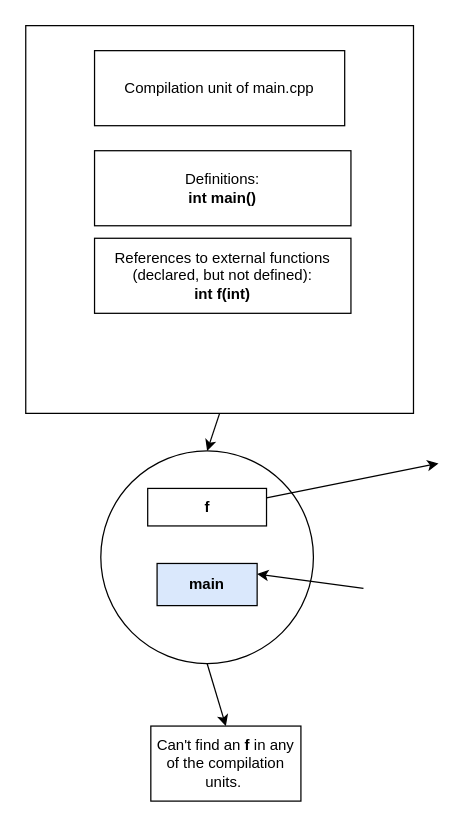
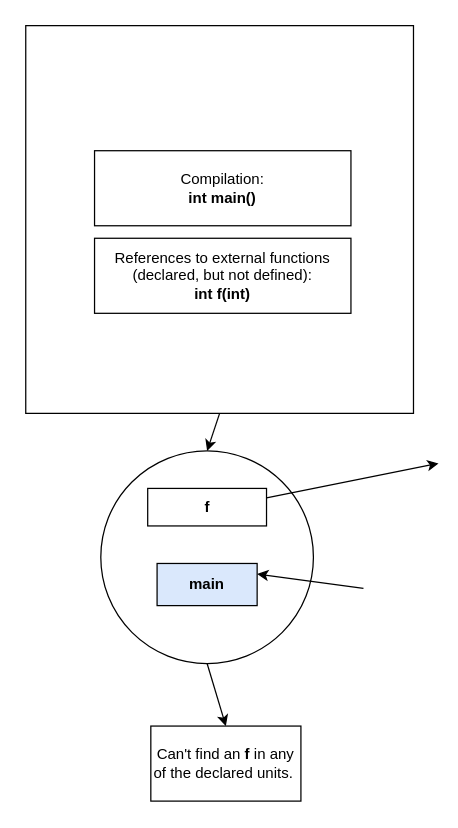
  <mxCell id="0" />
  <mxCell id="1" parent="0" />
  <mxCell id="2" value="" style="group" parent="1" vertex="1" connectable="0"><mxGeometry x="20" y="20" width="310" height="310" as="geometry" /></mxCell>
  <mxCell id="3" value="" style="whiteSpace=wrap;html=1;aspect=fixed;movable=1;resizable=1;rotatable=1;deletable=1;editable=1;locked=0;connectable=1;" parent="2" vertex="1"><mxGeometry width="310" height="310" as="geometry" /></mxCell>
- <mxCell id="4" value="Compilation unit of main.cpp" style="rounded=0;whiteSpace=wrap;html=1;movable=1;resizable=1;rotatable=1;deletable=1;editable=1;locked=0;connectable=1;" parent="2" vertex="1"><mxGeometry x="55" y="20" width="200" height="60" as="geometry" /></mxCell>
- <mxCell id="5" value="Definitions:&lt;br&gt;&lt;b&gt;int main()&lt;br&gt;&lt;/b&gt;" style="rounded=0;whiteSpace=wrap;html=1;" parent="2" vertex="1"><mxGeometry x="55" y="100" width="205" height="60" as="geometry" /></mxCell>
+ <mxCell id="5" value="Compilation:&lt;br&gt;&lt;b&gt;int main()&lt;br&gt;&lt;/b&gt;" style="rounded=0;whiteSpace=wrap;html=1;" parent="2" vertex="1"><mxGeometry x="55" y="100" width="205" height="60" as="geometry" /></mxCell>
  <mxCell id="6" value="References to external functions (declared, but not defined):&lt;br&gt;&lt;b&gt;int f(int)&lt;/b&gt;" style="rounded=0;whiteSpace=wrap;html=1;" parent="2" vertex="1"><mxGeometry x="55" y="170" width="205" height="60" as="geometry" /></mxCell>
  <mxCell id="7" value="" style="group" parent="1" vertex="1" connectable="0"><mxGeometry x="80" y="353.7" width="263.35" height="176.3" as="geometry" /></mxCell>
  <mxCell id="8" value="" style="ellipse;whiteSpace=wrap;html=1;aspect=fixed;" parent="7" vertex="1"><mxGeometry y="6.3" width="170" height="170" as="geometry" /></mxCell>
  <mxCell id="9" value="&lt;b&gt;f&lt;br&gt;&lt;/b&gt;" style="rounded=0;whiteSpace=wrap;html=1;" parent="7" vertex="1"><mxGeometry x="37.5" y="36.3" width="95" height="30" as="geometry" /></mxCell>
  <mxCell id="10" value="&lt;b&gt;main&lt;/b&gt;" style="rounded=0;whiteSpace=wrap;html=1;fillColor=#dae8fc;" parent="7" vertex="1"><mxGeometry x="45" y="96.3" width="80" height="33.7" as="geometry" /></mxCell>
  <mxCell id="11" value="" style="endArrow=classic;html=1;rounded=0;entryX=1;entryY=0.25;entryDx=0;entryDy=0;" parent="7" target="10" edge="1"><mxGeometry width="50" height="50" relative="1" as="geometry"><mxPoint x="210" y="116.3" as="sourcePoint" /><mxPoint x="190" y="156.3" as="targetPoint" /></mxGeometry></mxCell>
  <mxCell id="12" value="" style="endArrow=classic;html=1;rounded=0;exitX=1;exitY=0.25;exitDx=0;exitDy=0;" parent="7" source="9" edge="1"><mxGeometry width="50" height="50" relative="1" as="geometry"><mxPoint x="200" y="26.3" as="sourcePoint" /><mxPoint x="270" y="16.3" as="targetPoint" /></mxGeometry></mxCell>
  <mxCell id="13" value="" style="curved=1;endArrow=classic;html=1;rounded=0;exitX=0.5;exitY=1;exitDx=0;exitDy=0;entryX=0.5;entryY=0;entryDx=0;entryDy=0;" parent="1" source="3" target="8" edge="1"><mxGeometry width="50" height="50" relative="1" as="geometry"><mxPoint x="380" y="410" as="sourcePoint" /><mxPoint x="430" y="360" as="targetPoint" /><Array as="points" /></mxGeometry></mxCell>
  <mxCell id="14" value="" style="endArrow=classic;html=1;rounded=0;exitX=0.5;exitY=1;exitDx=0;exitDy=0;entryX=0.5;entryY=0;entryDx=0;entryDy=0;" parent="1" source="8" target="15" edge="1"><mxGeometry width="50" height="50" relative="1" as="geometry"><mxPoint x="440" y="560" as="sourcePoint" /><mxPoint x="286.612" y="556.612" as="targetPoint" /></mxGeometry></mxCell>
- <mxCell id="15" value="Can't find an &lt;b&gt;f &lt;/b&gt;in any of the compilation units.&amp;nbsp;" style="rounded=0;whiteSpace=wrap;html=1;" parent="1" vertex="1"><mxGeometry x="120" y="580" width="120" height="60" as="geometry" /></mxCell>
+ <mxCell id="15" value="Can't find an &lt;b&gt;f &lt;/b&gt;in any of the declared units.&amp;nbsp;" style="rounded=0;whiteSpace=wrap;html=1;" parent="1" vertex="1"><mxGeometry x="120" y="580" width="120" height="60" as="geometry" /></mxCell>
